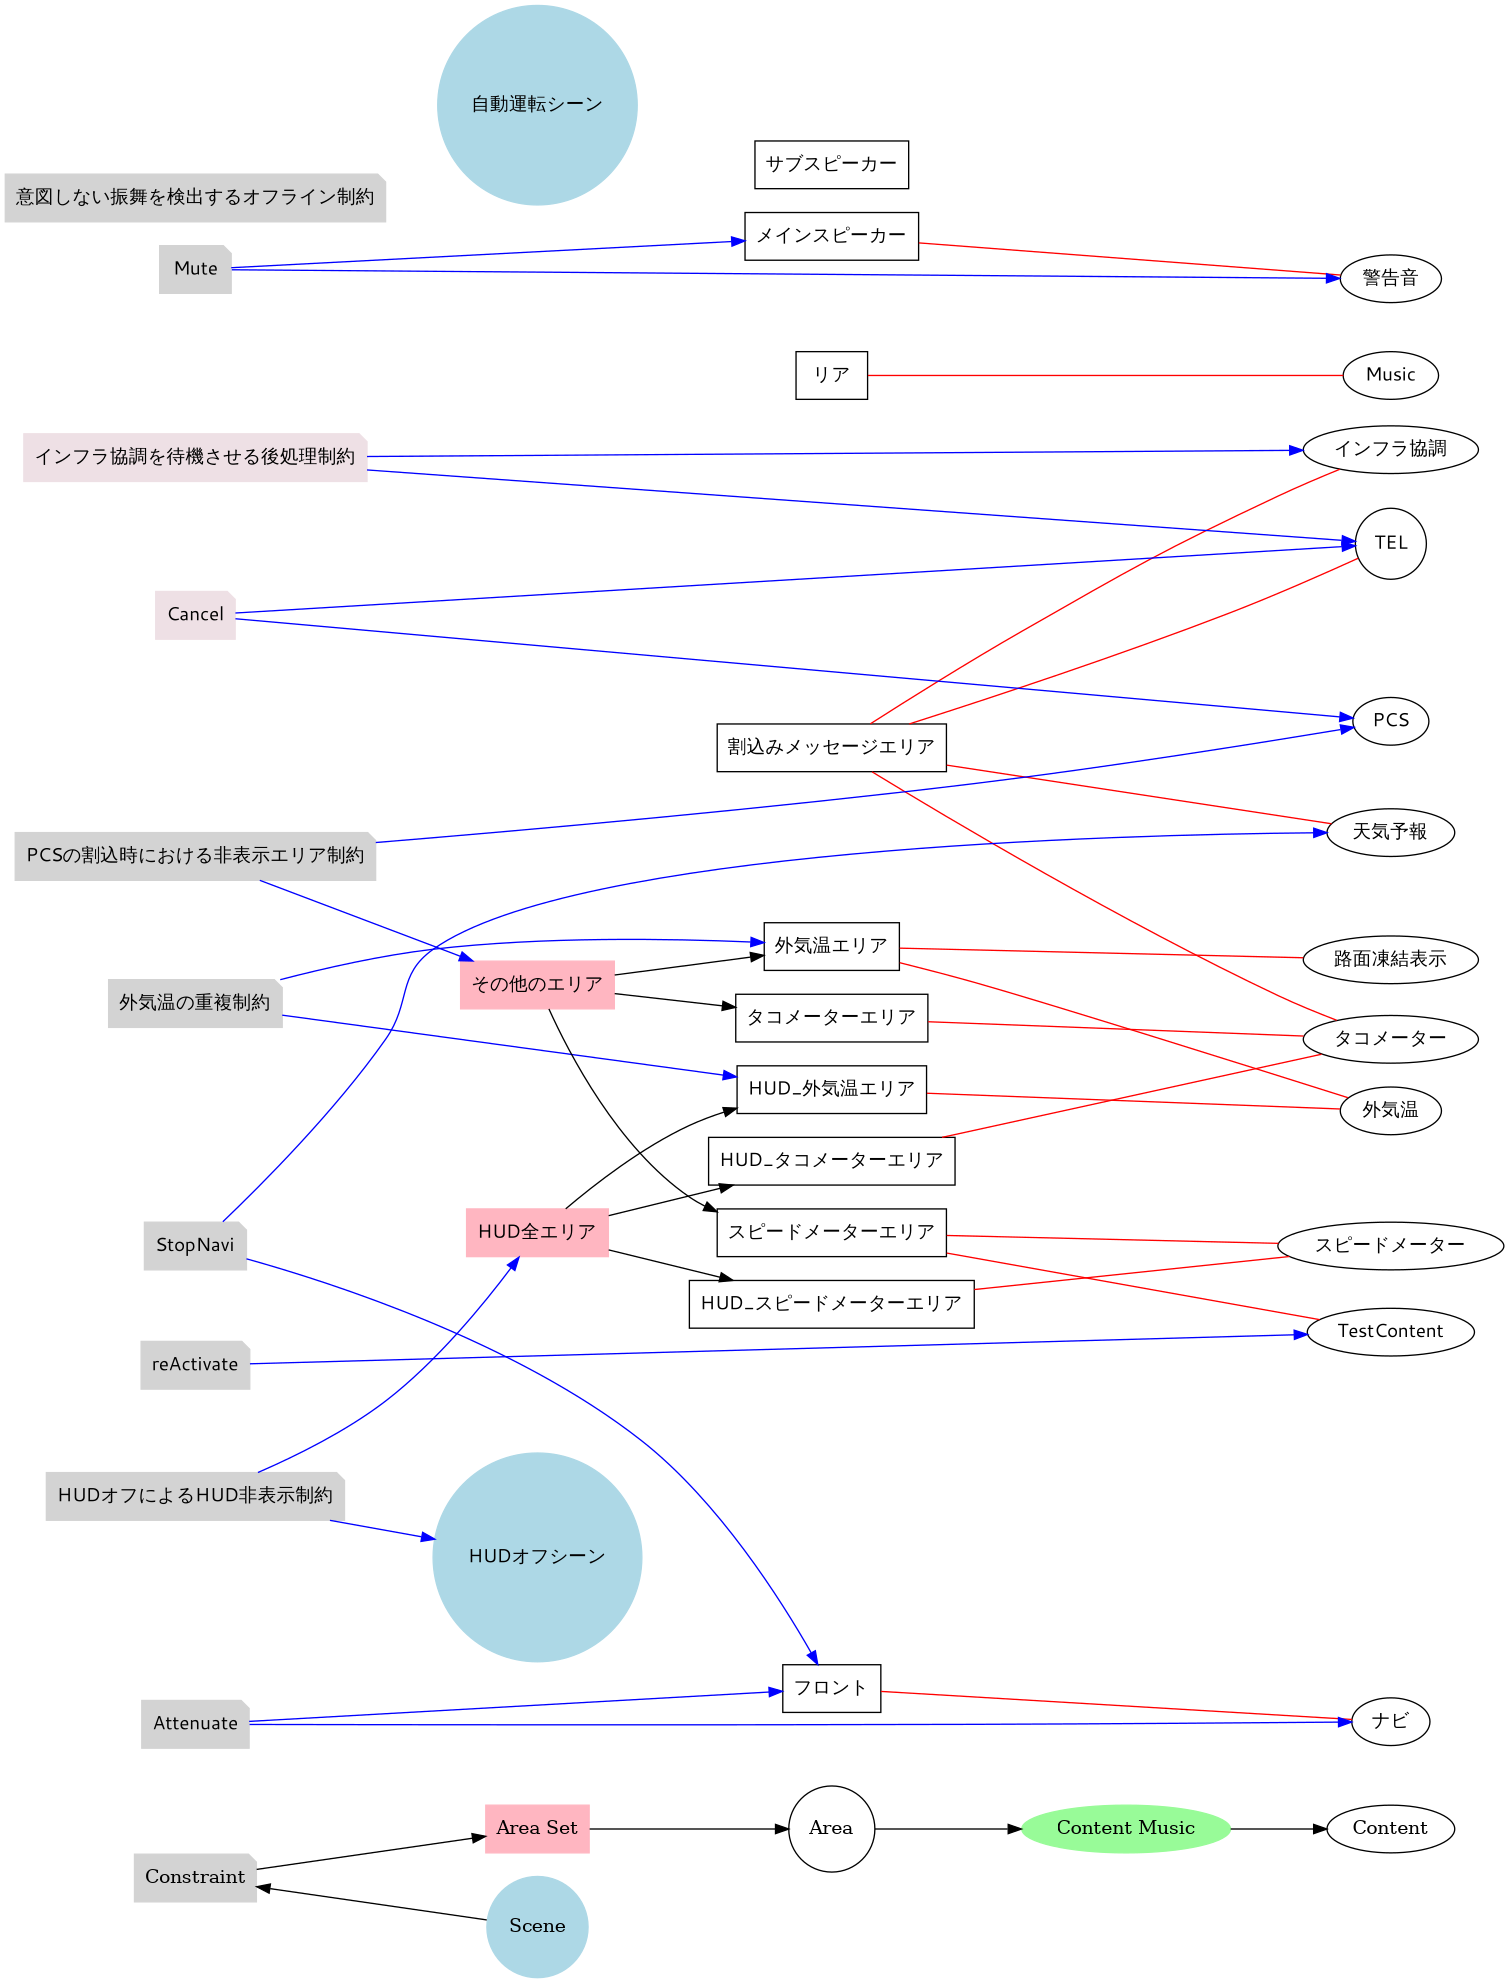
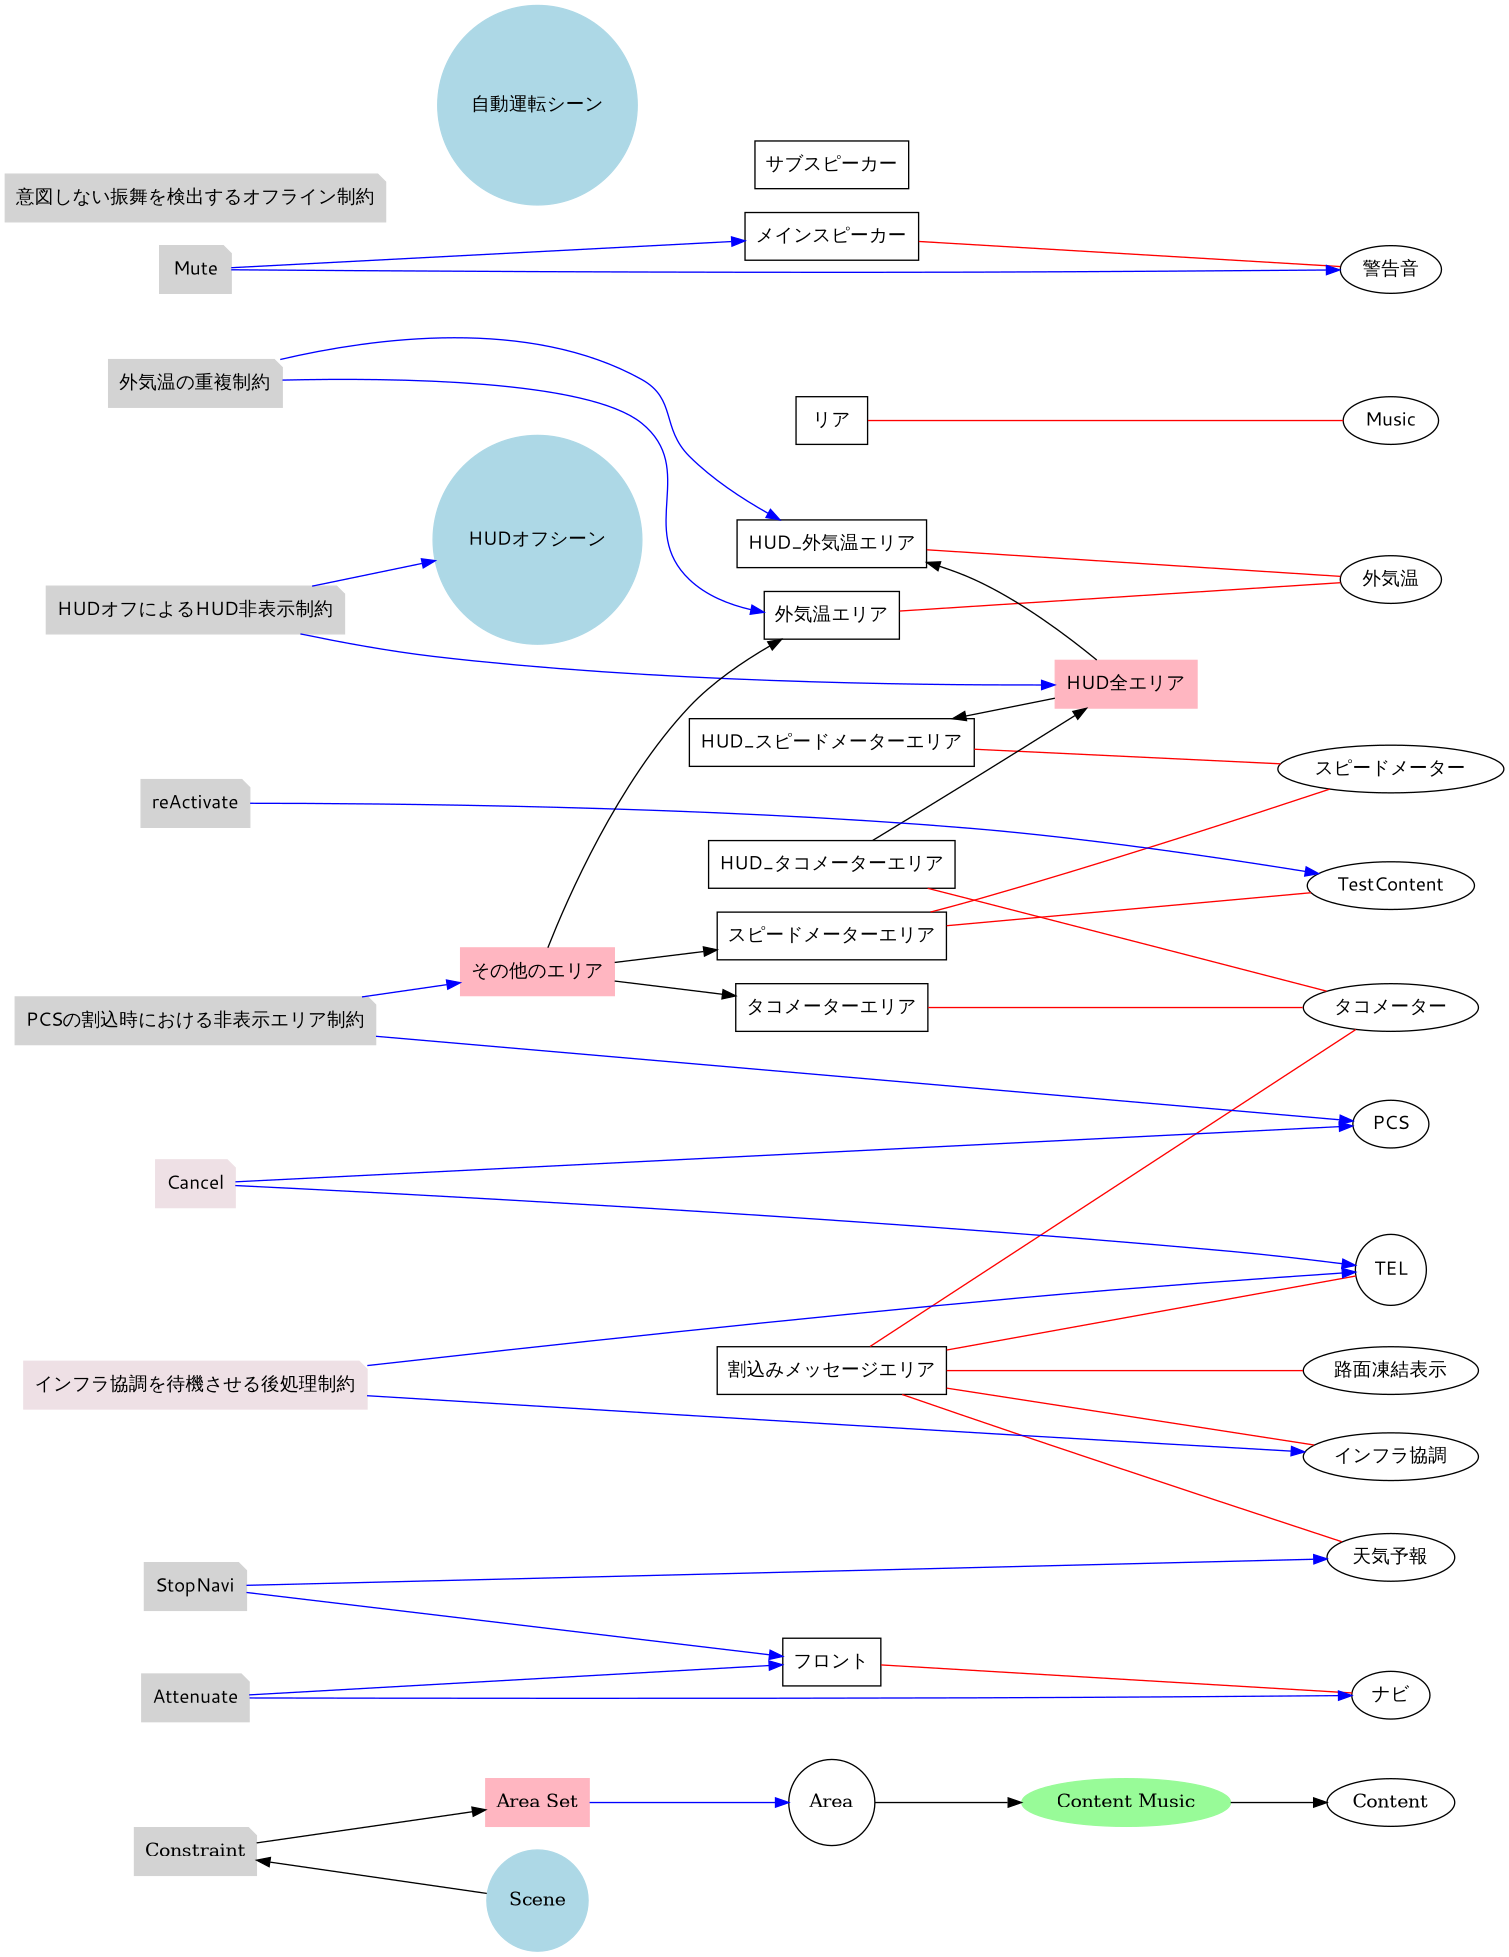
  digraph {
    clusterrank=global
    rankdir=LR
    node [shape=box fontname="Meiryo UI"]
    edge [color=blue]
    Area [shape=circle fontname=""]
    n2 [label="スピードメーターエリア"]
    n3 [label="タコメーターエリア"]
    n4 [label="割込みメッセージエリア"]
    n5 [label="外気温エリア"]
    n6 [label="HUD_外気温エリア"]
    n7 [label="HUD_スピードメーターエリア"]
    n8 [label="HUD_タコメーターエリア"]
    n9 [label="フロント"]
    n10 [label="リア"]
    n11 [label="メインスピーカー"]
    n12 [label="サブスピーカー"]
    Content [shape=ellipse fontname=""]
    n14 [label="スピードメーター" shape=ellipse]
    n15 [label="タコメーター" shape=ellipse]
    n16 [label="外気温" shape=ellipse]
    n17 [label="路面凍結表示" shape=ellipse]
    n18 [label=PCS shape=ellipse]
    n19 [label=TEL shape=circle]
    n20 [label="インフラ協調" shape=ellipse]
    n21 [label="天気予報" shape=ellipse]
    n22 [label=TestContent shape=ellipse]
    n23 [label="ナビ" shape=ellipse]
    n24 [label=Music shape=ellipse]
    n25 [label="警告音" shape=ellipse]
    Constraint [color=lightgrey shape=note style=filled fontname=""]
    n27 [color=lightgrey label="PCSの割込時における非表示エリア制約" shape=note style=filled]
    n28 [color=lightgrey label="外気温の重複制約" shape=note style=filled]
    n29 [color=lightgrey label="HUDオフによるHUD非表示制約" shape=note style=filled]
    n30 [color=lightgrey label="意図しない振舞を検出するオフライン制約" shape=note style=filled]
    n31 [color=lightgrey label=Attenuate shape=note style=filled]
    n32 [color=lightgrey label=Mute shape=note style=filled]
    n33 [color=lightgrey label=StopNavi shape=note style=filled]
    n34 [color=lightgrey label=reActivate shape=note style=filled]
    n35 [color=lavenderblush2 label="インフラ協調を待機させる後処理制約" shape=note style=filled]
    n36 [color=lavenderblush2 label=Cancel shape=note style=filled]
    "Area Set" [color=lightpink style=filled fontname=""]
    n38 [color=lightpink label="その他のエリア" style=filled]
    n39 [color=lightpink label="HUD全エリア" style=filled]
    n40 [color=palegreen label="Content Music" shape=ellipse style=filled fontname=""]
    Scene [color=lightblue shape=circle style=filled fontname=""]
    n42 [color=lightblue label="自動運転シーン" shape=circle style=filled]
    n43 [color=lightblue label="HUDオフシーン" shape=circle style=filled]
    subgraph sub_1 {
      rank=same
      Area
      n2
      n3
      n4
      n5
      n6
      n7
      n8
      n9
      n10
      n11
      n12
    }
    subgraph sub_2 {
      rank=same
      Content
      n14
      n15
      n16
      n17
      n18
      n19
      n20
      n21
      n22
      n23
      n24
      n25
    }
    subgraph sub_3 {
      rank=same
      Constraint
      n27
      n28
      n29
      n30
      n31
      n32
      n33
      n34
    }
    subgraph sub_4 {
      rank=same
      Constraint
      n35
      n36
    }
    subgraph sub_5 {
      rank=same
      Constraint
    }
    subgraph sub_6 {
      "Area Set"
      n38
      n39
    }
    subgraph sub_7 {
      n40
    }
    subgraph sub_8 {
      rank=same
      Scene
      n42
      n43
    }
    Area -> n40 [color=""]
    n2 -> n14 [color=red dir=none]
    n2 -> n22 [color=red dir=none]
    n3 -> n15 [color=red dir=none]
    n4 -> n15 [color=red dir=none]
    n4 -> n19 [color=red dir=none]
    n4 -> n20 [color=red dir=none]
    n4 -> n21 [color=red dir=none]
    n5 -> n16 [color=red dir=none]
-   n5 -> n17 [color=red dir=none]
+   n4 -> n17 [color=red dir=none]
    n6 -> n16 [color=red dir=none]
    n7 -> n14 [color=red dir=none]
    n8 -> n15 [color=red dir=none]
    n9 -> n23 [color=red dir=none]
    n10 -> n24 [color=red dir=none]
    n11 -> n25 [color=red dir=none]
    Constraint -> "Area Set" [color=""]
    n27 -> n18
    n27 -> n38
    n28 -> n5
    n28 -> n6
    n29 -> n39
    n29 -> n43
    n31 -> n9
    n31 -> n23
    n32 -> n11
    n32 -> n25
    n33 -> n9
    n33 -> n21
    n34 -> n22
    n35 -> n19
    n35 -> n20
    n36 -> n18
    n36 -> n19
-   "Area Set" -> Area [color=""]
+   "Area Set" -> Area
    n38 -> n2 [color=""]
    n38 -> n3 [color=""]
    n38 -> n5 [color=""]
    n39 -> n6 [color=""]
    n39 -> n7 [color=""]
-   n39 -> n8 [color=""]
+   n8 -> n39 [color=""]
    n40 -> Content [color=""]
    Scene -> Constraint [color=""]
  }
